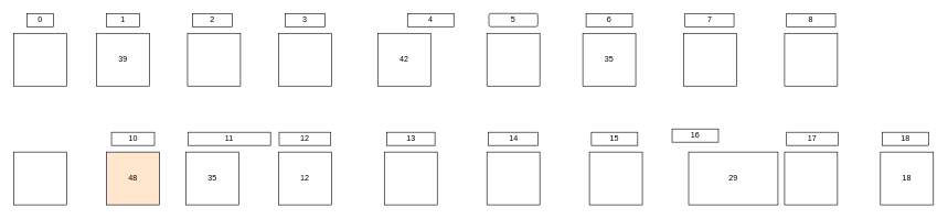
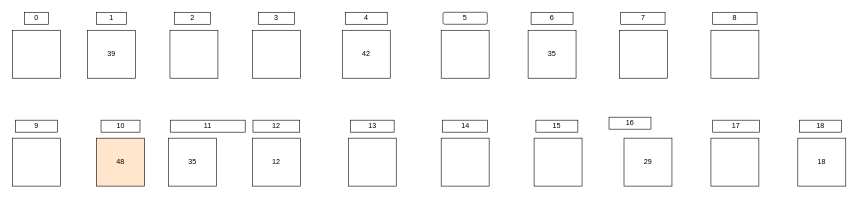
  <mxCell id="0" />
  <mxCell id="1" parent="0" />
  <mxCell id="2" value="" style="whiteSpace=wrap;html=1;aspect=fixed;" parent="1" vertex="1"><mxGeometry x="20" y="50" width="80" height="80" as="geometry" /></mxCell>
  <mxCell id="3" value="39" style="whiteSpace=wrap;html=1;aspect=fixed;" parent="1" vertex="1"><mxGeometry x="145" y="50" width="80" height="80" as="geometry" /></mxCell>
  <mxCell id="4" value="" style="whiteSpace=wrap;html=1;aspect=fixed;" parent="1" vertex="1"><mxGeometry x="20" y="230" width="80" height="80" as="geometry" /></mxCell>
  <mxCell id="5" value="" style="whiteSpace=wrap;html=1;aspect=fixed;" parent="1" vertex="1"><mxGeometry x="282.5" y="50" width="80" height="80" as="geometry" /></mxCell>
  <mxCell id="6" value="48" style="whiteSpace=wrap;html=1;aspect=fixed;fillColor=#ffe6cc;" parent="1" vertex="1"><mxGeometry x="160" y="230" width="80" height="80" as="geometry" /></mxCell>
  <mxCell id="7" value="" style="whiteSpace=wrap;html=1;aspect=fixed;" parent="1" vertex="1"><mxGeometry x="420" y="50" width="80" height="80" as="geometry" /></mxCell>
  <mxCell id="8" value="35" style="whiteSpace=wrap;html=1;aspect=fixed;" parent="1" vertex="1"><mxGeometry x="280" y="230" width="80" height="80" as="geometry" /></mxCell>
  <mxCell id="9" value="12" style="whiteSpace=wrap;html=1;aspect=fixed;" parent="1" vertex="1"><mxGeometry x="420" y="230" width="80" height="80" as="geometry" /></mxCell>
  <mxCell id="10" value="42" style="whiteSpace=wrap;html=1;aspect=fixed;" parent="1" vertex="1"><mxGeometry x="570" y="50" width="80" height="80" as="geometry" /></mxCell>
  <mxCell id="11" value="" style="whiteSpace=wrap;html=1;aspect=fixed;" parent="1" vertex="1"><mxGeometry x="580" y="230" width="80" height="80" as="geometry" /></mxCell>
  <mxCell id="12" value="" style="whiteSpace=wrap;html=1;aspect=fixed;" parent="1" vertex="1"><mxGeometry x="735" y="50" width="80" height="80" as="geometry" /></mxCell>
  <mxCell id="13" value="" style="whiteSpace=wrap;html=1;aspect=fixed;" parent="1" vertex="1"><mxGeometry x="735" y="230" width="80" height="80" as="geometry" /></mxCell>
  <mxCell id="14" value="35" style="whiteSpace=wrap;html=1;aspect=fixed;" parent="1" vertex="1"><mxGeometry x="880" y="50" width="80" height="80" as="geometry" /></mxCell>
  <mxCell id="15" value="" style="whiteSpace=wrap;html=1;aspect=fixed;" parent="1" vertex="1"><mxGeometry x="890" y="230" width="80" height="80" as="geometry" /></mxCell>
  <mxCell id="16" value="" style="whiteSpace=wrap;html=1;aspect=fixed;" parent="1" vertex="1"><mxGeometry x="1032.5" y="50" width="80" height="80" as="geometry" /></mxCell>
- <mxCell id="17" value="29" style="whiteSpace=wrap;html=1;aspect=fixed;" parent="1" vertex="1"><mxGeometry x="1040" y="230" width="135" height="80" as="geometry" /></mxCell>
+ <mxCell id="17" value="29" style="whiteSpace=wrap;html=1;aspect=fixed;" parent="1" vertex="1"><mxGeometry x="1040" y="230" width="80" height="80" as="geometry" /></mxCell>
  <mxCell id="18" value="" style="whiteSpace=wrap;html=1;aspect=fixed;" parent="1" vertex="1"><mxGeometry x="1185" y="50" width="80" height="80" as="geometry" /></mxCell>
  <mxCell id="19" value="" style="whiteSpace=wrap;html=1;aspect=fixed;" parent="1" vertex="1"><mxGeometry x="1185" y="230" width="80" height="80" as="geometry" /></mxCell>
  <mxCell id="20" value="18" style="whiteSpace=wrap;html=1;aspect=fixed;" parent="1" vertex="1"><mxGeometry x="1330" y="230" width="80" height="80" as="geometry" /></mxCell>
  <mxCell id="21" value="0" style="rounded=0;whiteSpace=wrap;html=1;" parent="1" vertex="1"><mxGeometry x="40" y="20" width="40" height="20" as="geometry" /></mxCell>
  <mxCell id="22" value="1" style="rounded=0;whiteSpace=wrap;html=1;" parent="1" vertex="1"><mxGeometry x="160" y="20" width="50" height="20" as="geometry" /></mxCell>
  <mxCell id="23" value="2" style="rounded=0;whiteSpace=wrap;html=1;" parent="1" vertex="1"><mxGeometry x="290" y="20" width="60" height="20" as="geometry" /></mxCell>
  <mxCell id="24" value="3" style="rounded=0;whiteSpace=wrap;html=1;" parent="1" vertex="1"><mxGeometry x="430" y="20" width="60" height="20" as="geometry" /></mxCell>
- <mxCell id="25" value="4" style="rounded=0;whiteSpace=wrap;html=1;" parent="1" vertex="1"><mxGeometry x="615" y="20" width="70" height="20" as="geometry" /></mxCell>
+ <mxCell id="25" value="4" style="rounded=0;whiteSpace=wrap;html=1;" parent="1" vertex="1"><mxGeometry x="575" y="20" width="70" height="20" as="geometry" /></mxCell>
  <mxCell id="26" value="5" style="whiteSpace=wrap;html=1;rounded=1;" parent="1" vertex="1"><mxGeometry x="738" y="20" width="74" height="20" as="geometry" /></mxCell>
  <mxCell id="27" value="6" style="rounded=0;whiteSpace=wrap;html=1;" parent="1" vertex="1"><mxGeometry x="885" y="20" width="70" height="20" as="geometry" /></mxCell>
  <mxCell id="28" value="7" style="rounded=0;whiteSpace=wrap;html=1;" parent="1" vertex="1"><mxGeometry x="1034.5" y="20" width="74" height="20" as="geometry" /></mxCell>
  <mxCell id="29" value="8" style="rounded=0;whiteSpace=wrap;html=1;" parent="1" vertex="1"><mxGeometry x="1188" y="20" width="74" height="20" as="geometry" /></mxCell>
+ <mxCell id="30" value="9" style="rounded=0;whiteSpace=wrap;html=1;" parent="1" vertex="1"><mxGeometry x="25" y="200" width="70" height="20" as="geometry" /></mxCell>
  <mxCell id="31" value="10" style="rounded=0;whiteSpace=wrap;html=1;" parent="1" vertex="1"><mxGeometry x="167.5" y="200" width="65" height="20" as="geometry" /></mxCell>
  <mxCell id="32" value="11" style="rounded=0;whiteSpace=wrap;html=1;" parent="1" vertex="1"><mxGeometry x="283" y="200" width="125" height="20" as="geometry" /></mxCell>
  <mxCell id="33" value="12" style="rounded=0;whiteSpace=wrap;html=1;" parent="1" vertex="1"><mxGeometry x="421" y="200" width="78" height="20" as="geometry" /></mxCell>
  <mxCell id="34" value="13" style="rounded=0;whiteSpace=wrap;html=1;" parent="1" vertex="1"><mxGeometry x="583.5" y="200" width="73" height="20" as="geometry" /></mxCell>
  <mxCell id="35" value="14" style="rounded=0;whiteSpace=wrap;html=1;" parent="1" vertex="1"><mxGeometry x="737.5" y="200" width="75" height="20" as="geometry" /></mxCell>
  <mxCell id="36" value="15" style="rounded=0;whiteSpace=wrap;html=1;" parent="1" vertex="1"><mxGeometry x="893" y="200" width="70" height="20" as="geometry" /></mxCell>
  <mxCell id="37" value="16" style="rounded=0;whiteSpace=wrap;html=1;" parent="1" vertex="1"><mxGeometry x="1015" y="195" width="70" height="20" as="geometry" /></mxCell>
  <mxCell id="38" value="17" style="rounded=0;whiteSpace=wrap;html=1;" parent="1" vertex="1"><mxGeometry x="1188" y="200" width="78" height="20" as="geometry" /></mxCell>
  <mxCell id="39" value="18" style="rounded=0;whiteSpace=wrap;html=1;" parent="1" vertex="1"><mxGeometry x="1333" y="200" width="70" height="20" as="geometry" /></mxCell>
